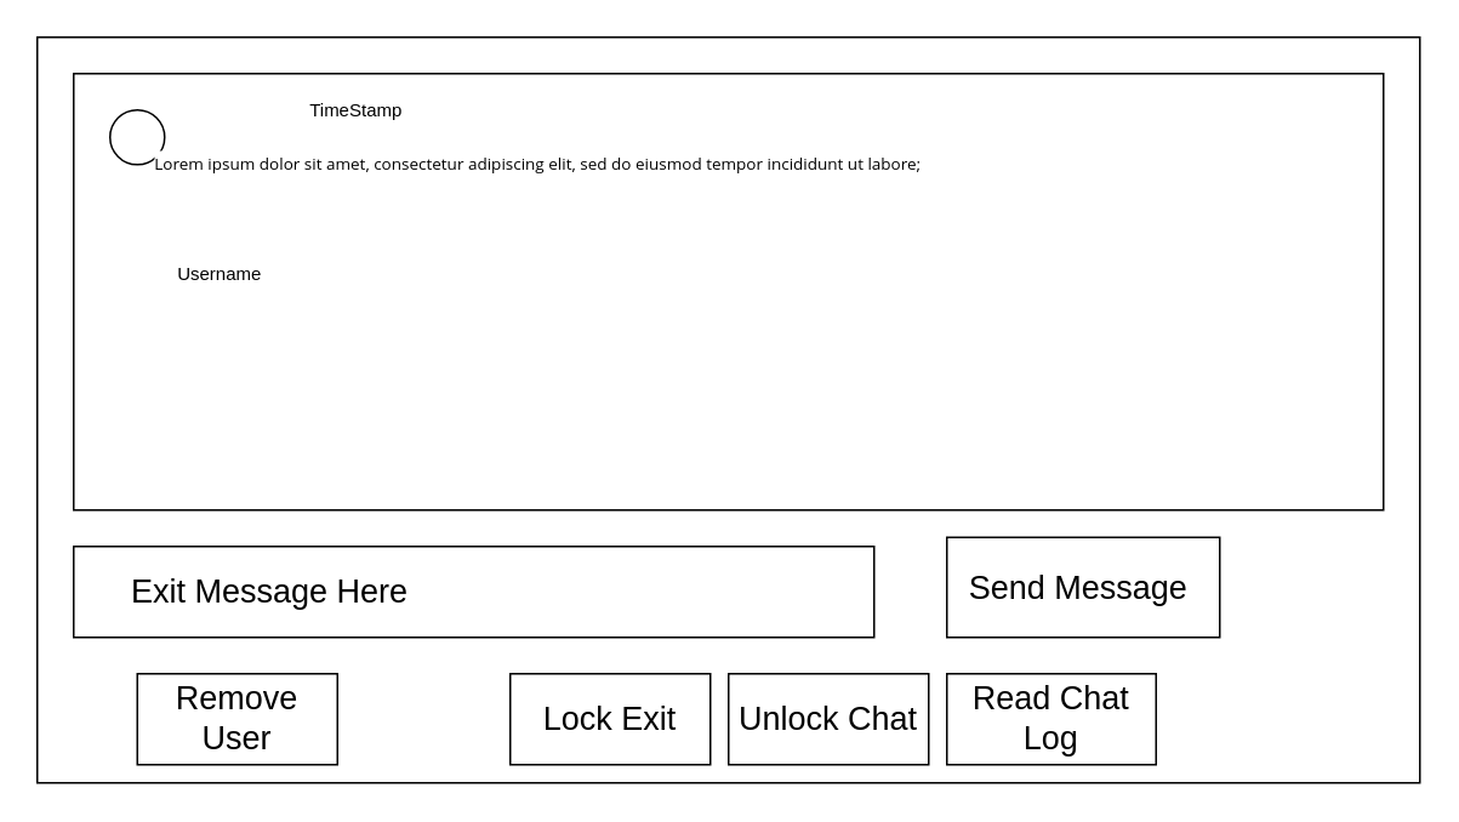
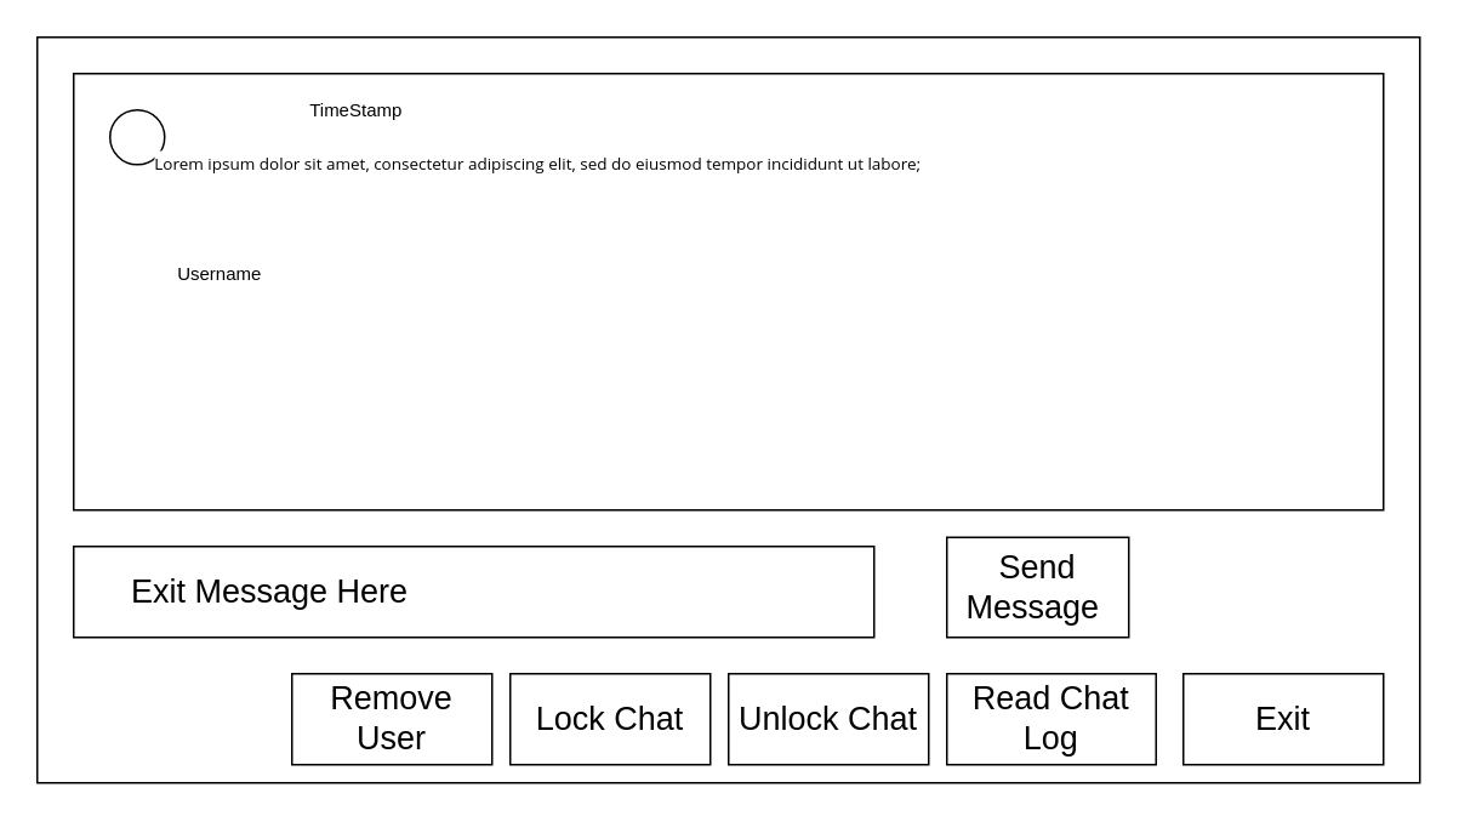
  <mxCell id="0" />
  <mxCell id="1" parent="0" />
  <mxCell id="2" value="" style="rounded=0;whiteSpace=wrap;html=1;" parent="1" vertex="1"><mxGeometry x="20" y="20" width="760" height="410" as="geometry" /></mxCell>
  <mxCell id="3" value="" style="rounded=0;whiteSpace=wrap;html=1;" parent="1" vertex="1"><mxGeometry x="40" y="40" width="720" height="240" as="geometry" /></mxCell>
  <mxCell id="4" value="" style="rounded=0;whiteSpace=wrap;html=1;" parent="1" vertex="1"><mxGeometry x="40" y="300" width="440" height="50" as="geometry" /></mxCell>
  <mxCell id="5" value="Exit Message Here&amp;nbsp;" style="text;html=1;align=center;verticalAlign=middle;resizable=0;points=[];autosize=1;strokeColor=none;fillColor=none;fontSize=18;" parent="1" vertex="1"><mxGeometry x="60" y="310" width="180" height="30" as="geometry" /></mxCell>
- <mxCell id="6" value="Send Message&amp;nbsp;" style="rounded=0;whiteSpace=wrap;html=1;fontSize=18;" parent="1" vertex="1"><mxGeometry x="520" y="295" width="150" height="55" as="geometry" /></mxCell>
- <mxCell id="7" value="Remove User" style="rounded=0;whiteSpace=wrap;html=1;fontSize=18;" parent="1" vertex="1"><mxGeometry x="75" y="370" width="110" height="50" as="geometry" /></mxCell>
- <mxCell id="8" value="Lock Exit" style="rounded=0;whiteSpace=wrap;html=1;fontSize=18;" parent="1" vertex="1"><mxGeometry x="280" y="370" width="110" height="50" as="geometry" /></mxCell>
+ <mxCell id="6" value="Send Message&amp;nbsp;" style="rounded=0;whiteSpace=wrap;html=1;fontSize=18;" parent="1" vertex="1"><mxGeometry x="520" y="295" width="100" height="55" as="geometry" /></mxCell>
+ <mxCell id="7" value="Remove User" style="rounded=0;whiteSpace=wrap;html=1;fontSize=18;" parent="1" vertex="1"><mxGeometry x="160" y="370" width="110" height="50" as="geometry" /></mxCell>
+ <mxCell id="8" value="Lock Chat" style="rounded=0;whiteSpace=wrap;html=1;fontSize=18;" parent="1" vertex="1"><mxGeometry x="280" y="370" width="110" height="50" as="geometry" /></mxCell>
  <mxCell id="9" value="Unlock Chat" style="rounded=0;whiteSpace=wrap;html=1;fontSize=18;" parent="1" vertex="1"><mxGeometry x="400" y="370" width="110" height="50" as="geometry" /></mxCell>
  <mxCell id="10" value="Read Chat Log" style="rounded=0;whiteSpace=wrap;html=1;fontSize=18;" parent="1" vertex="1"><mxGeometry x="520" y="370" width="115" height="50" as="geometry" /></mxCell>
  <mxCell id="11" value="" style="ellipse;whiteSpace=wrap;html=1;fontSize=18;" parent="1" vertex="1"><mxGeometry x="60" y="60" width="30" height="30" as="geometry" /></mxCell>
  <mxCell id="12" value="Username" style="text;html=1;align=center;verticalAlign=middle;resizable=0;points=[];autosize=1;strokeColor=none;fillColor=none;fontSize=10;" parent="1" vertex="1"><mxGeometry x="90" y="140" width="60" height="20" as="geometry" /></mxCell>
  <mxCell id="13" value="TimeStamp" style="text;html=1;align=center;verticalAlign=middle;resizable=0;points=[];autosize=1;strokeColor=none;fillColor=none;fontSize=10;" parent="1" vertex="1"><mxGeometry x="160" y="50" width="70" height="20" as="geometry" /></mxCell>
  <mxCell id="14" value="&lt;span style=&quot;font-family: &amp;quot;open sans&amp;quot;, arial, sans-serif; font-size: 9px; text-align: justify; background-color: rgb(255, 255, 255);&quot;&gt;Lorem ipsum dolor sit amet, consectetur adipiscing elit, sed do eiusmod tempor incididunt ut labore;&lt;/span&gt;" style="text;html=1;align=center;verticalAlign=middle;resizable=0;points=[];autosize=1;strokeColor=none;fillColor=none;fontSize=9;" parent="1" vertex="1"><mxGeometry x="90" y="80" width="410" height="20" as="geometry" /></mxCell>
+ <mxCell id="15" value="Exit" style="rounded=0;whiteSpace=wrap;html=1;fontSize=18;" vertex="1" parent="1"><mxGeometry x="650" y="370" width="110" height="50" as="geometry" /></mxCell>
